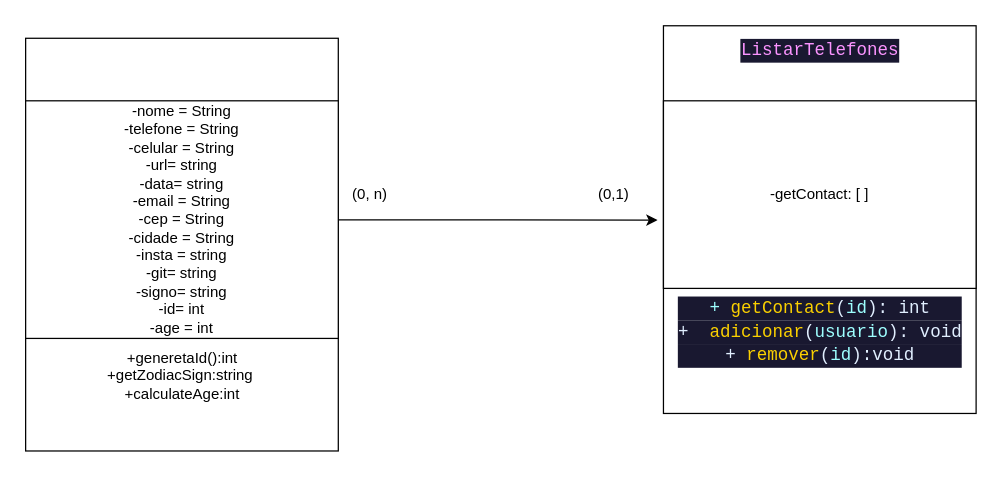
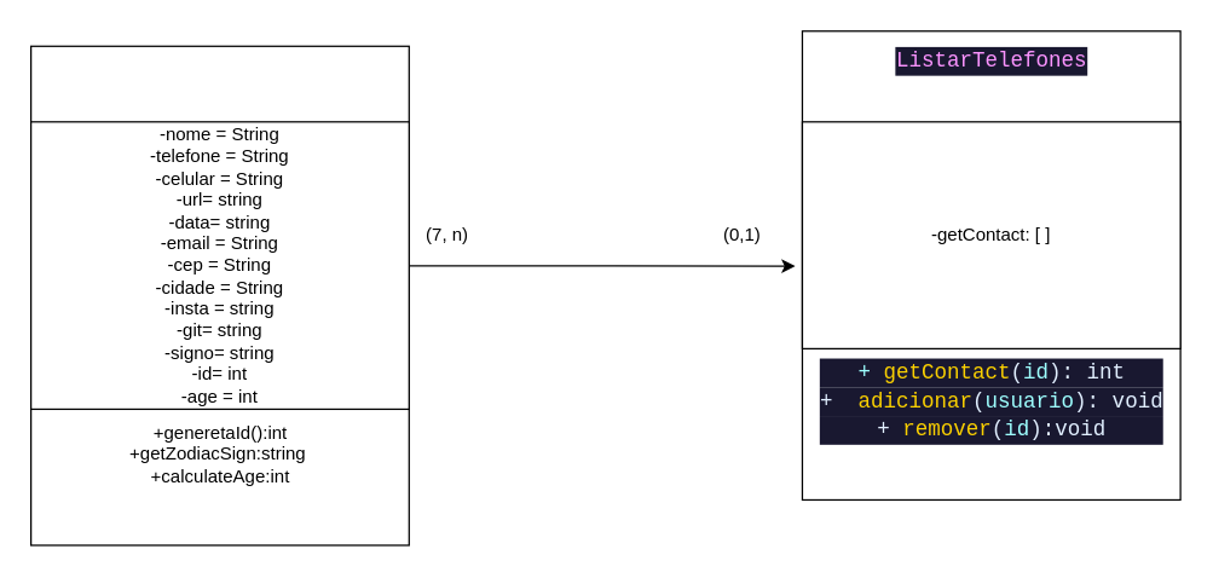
  <mxCell id="0" />
  <mxCell id="1" parent="0" />
  <mxCell id="2" value="" style="rounded=0;whiteSpace=wrap;html=1;" vertex="1" parent="1"><mxGeometry x="20" y="30" width="250" height="330" as="geometry" /></mxCell>
  <mxCell id="3" style="edgeStyle=none;html=1;entryX=-0.019;entryY=0.636;entryDx=0;entryDy=0;entryPerimeter=0;" edge="1" parent="1" source="4" target="9"><mxGeometry relative="1" as="geometry"><mxPoint x="520" y="175" as="targetPoint" /></mxGeometry></mxCell>
  <mxCell id="4" value="" style="rounded=0;whiteSpace=wrap;html=1;" vertex="1" parent="1"><mxGeometry x="20" y="80" width="250" height="190" as="geometry" /></mxCell>
  <mxCell id="5" value="-nome = String&lt;br&gt;-telefone = String&lt;br&gt;-celular = String&lt;br&gt;-url= string&lt;br&gt;-data= string&lt;br&gt;-email = String&lt;br&gt;-cep = String&lt;br&gt;-cidade = String&lt;br&gt;-insta = string&lt;br&gt;-git= string&lt;br&gt;-signo= string&lt;br&gt;-id= int&lt;br&gt;-age = int" style="text;html=1;strokeColor=none;fillColor=none;align=center;verticalAlign=middle;whiteSpace=wrap;rounded=0;" vertex="1" parent="1"><mxGeometry x="80" y="105" width="130" height="140" as="geometry" /></mxCell>
  <mxCell id="6" value="+generetaId():int&lt;br&gt;+getZodiacSign:string&amp;nbsp;&lt;br&gt;+calculateAge:int" style="text;html=1;align=center;verticalAlign=middle;resizable=0;points=[];autosize=1;strokeColor=none;fillColor=none;" vertex="1" parent="1"><mxGeometry x="75" y="270" width="140" height="60" as="geometry" /></mxCell>
  <mxCell id="7" value="" style="group" vertex="1" connectable="0" parent="1"><mxGeometry x="530" y="20" width="250" height="310" as="geometry" /></mxCell>
  <mxCell id="8" value="" style="rounded=0;whiteSpace=wrap;html=1;" vertex="1" parent="7"><mxGeometry width="250" height="310" as="geometry" /></mxCell>
  <mxCell id="9" value="-getContact: [ ]" style="rounded=0;whiteSpace=wrap;html=1;" vertex="1" parent="7"><mxGeometry y="60" width="250" height="150" as="geometry" /></mxCell>
  <mxCell id="10" value="&lt;div style=&quot;color: rgb(255, 255, 255); background-color: rgb(25, 24, 48); font-family: Consolas, &amp;quot;Courier New&amp;quot;, monospace; font-weight: normal; font-size: 14px; line-height: 19px;&quot;&gt;&lt;span style=&quot;color: #fb94ff;&quot;&gt;ListarTelefones&lt;/span&gt;&lt;/div&gt;" style="text;strokeColor=none;fillColor=none;html=1;fontSize=24;fontStyle=1;verticalAlign=middle;align=center;" vertex="1" parent="7"><mxGeometry x="105" y="10" width="40" height="20" as="geometry" /></mxCell>
  <mxCell id="11" value="&lt;div style=&quot;color: rgb(255, 255, 255); background-color: rgb(25, 24, 48); font-family: Consolas, &amp;quot;Courier New&amp;quot;, monospace; font-size: 14px; line-height: 19px;&quot;&gt;&lt;span style=&quot;color: #9effff;&quot;&gt;+&amp;nbsp;&lt;/span&gt;&lt;span style=&quot;color: #fad000;&quot;&gt;getContact&lt;/span&gt;&lt;span style=&quot;color: #e1efff;&quot;&gt;(&lt;/span&gt;&lt;span style=&quot;color: #9effff;&quot;&gt;id&lt;/span&gt;&lt;span style=&quot;color: #e1efff;&quot;&gt;): int&lt;/span&gt;&lt;/div&gt;&lt;div style=&quot;color: rgb(255, 255, 255); background-color: rgb(25, 24, 48); font-family: Consolas, &amp;quot;Courier New&amp;quot;, monospace; font-size: 14px; line-height: 19px;&quot;&gt;&lt;span style=&quot;color: #e1efff;&quot;&gt;+&lt;/span&gt;&lt;span style=&quot;color: rgb(158, 255, 255);&quot;&gt;&amp;nbsp; &lt;/span&gt;&lt;span style=&quot;color: rgb(250, 208, 0);&quot;&gt;adicionar&lt;/span&gt;&lt;span style=&quot;color: rgb(225, 239, 255);&quot;&gt;(&lt;/span&gt;&lt;span style=&quot;color: rgb(158, 255, 255);&quot;&gt;usuario&lt;/span&gt;&lt;span style=&quot;color: rgb(225, 239, 255);&quot;&gt;): void&lt;/span&gt;&lt;span style=&quot;color: rgb(158, 255, 255);&quot;&gt;&lt;/span&gt;&lt;/div&gt;&lt;div style=&quot;color: rgb(255, 255, 255); background-color: rgb(25, 24, 48); font-family: Consolas, &amp;quot;Courier New&amp;quot;, monospace; font-size: 14px; line-height: 19px;&quot;&gt;&lt;span style=&quot;color: rgb(225, 239, 255);&quot;&gt;+&lt;/span&gt;&lt;span style=&quot;color: rgb(158, 255, 255);&quot;&gt;&amp;nbsp;&lt;/span&gt;&lt;span style=&quot;color: rgb(250, 208, 0);&quot;&gt;remover&lt;/span&gt;&lt;span style=&quot;color: rgb(225, 239, 255);&quot;&gt;(&lt;/span&gt;&lt;span style=&quot;color: rgb(158, 255, 255);&quot;&gt;id&lt;/span&gt;&lt;span style=&quot;color: rgb(225, 239, 255);&quot;&gt;):void&lt;/span&gt;&lt;span style=&quot;color: rgb(158, 255, 255);&quot;&gt;&lt;/span&gt;&lt;/div&gt;" style="text;html=1;align=center;verticalAlign=middle;resizable=0;points=[];autosize=1;strokeColor=none;fillColor=none;" vertex="1" parent="7"><mxGeometry x="10" y="210" width="230" height="70" as="geometry" /></mxCell>
- <mxCell id="12" value="(0, n)" style="text;html=1;align=center;verticalAlign=middle;resizable=0;points=[];autosize=1;strokeColor=none;fillColor=none;" vertex="1" parent="1"><mxGeometry x="270" y="140" width="50" height="30" as="geometry" /></mxCell>
+ <mxCell id="12" value="(7, n)" style="text;html=1;align=center;verticalAlign=middle;resizable=0;points=[];autosize=1;strokeColor=none;fillColor=none;" vertex="1" parent="1"><mxGeometry x="270" y="140" width="50" height="30" as="geometry" /></mxCell>
  <mxCell id="13" value="(0,1)" style="text;html=1;align=center;verticalAlign=middle;resizable=0;points=[];autosize=1;strokeColor=none;fillColor=none;" vertex="1" parent="1"><mxGeometry x="465" y="140" width="50" height="30" as="geometry" /></mxCell>
